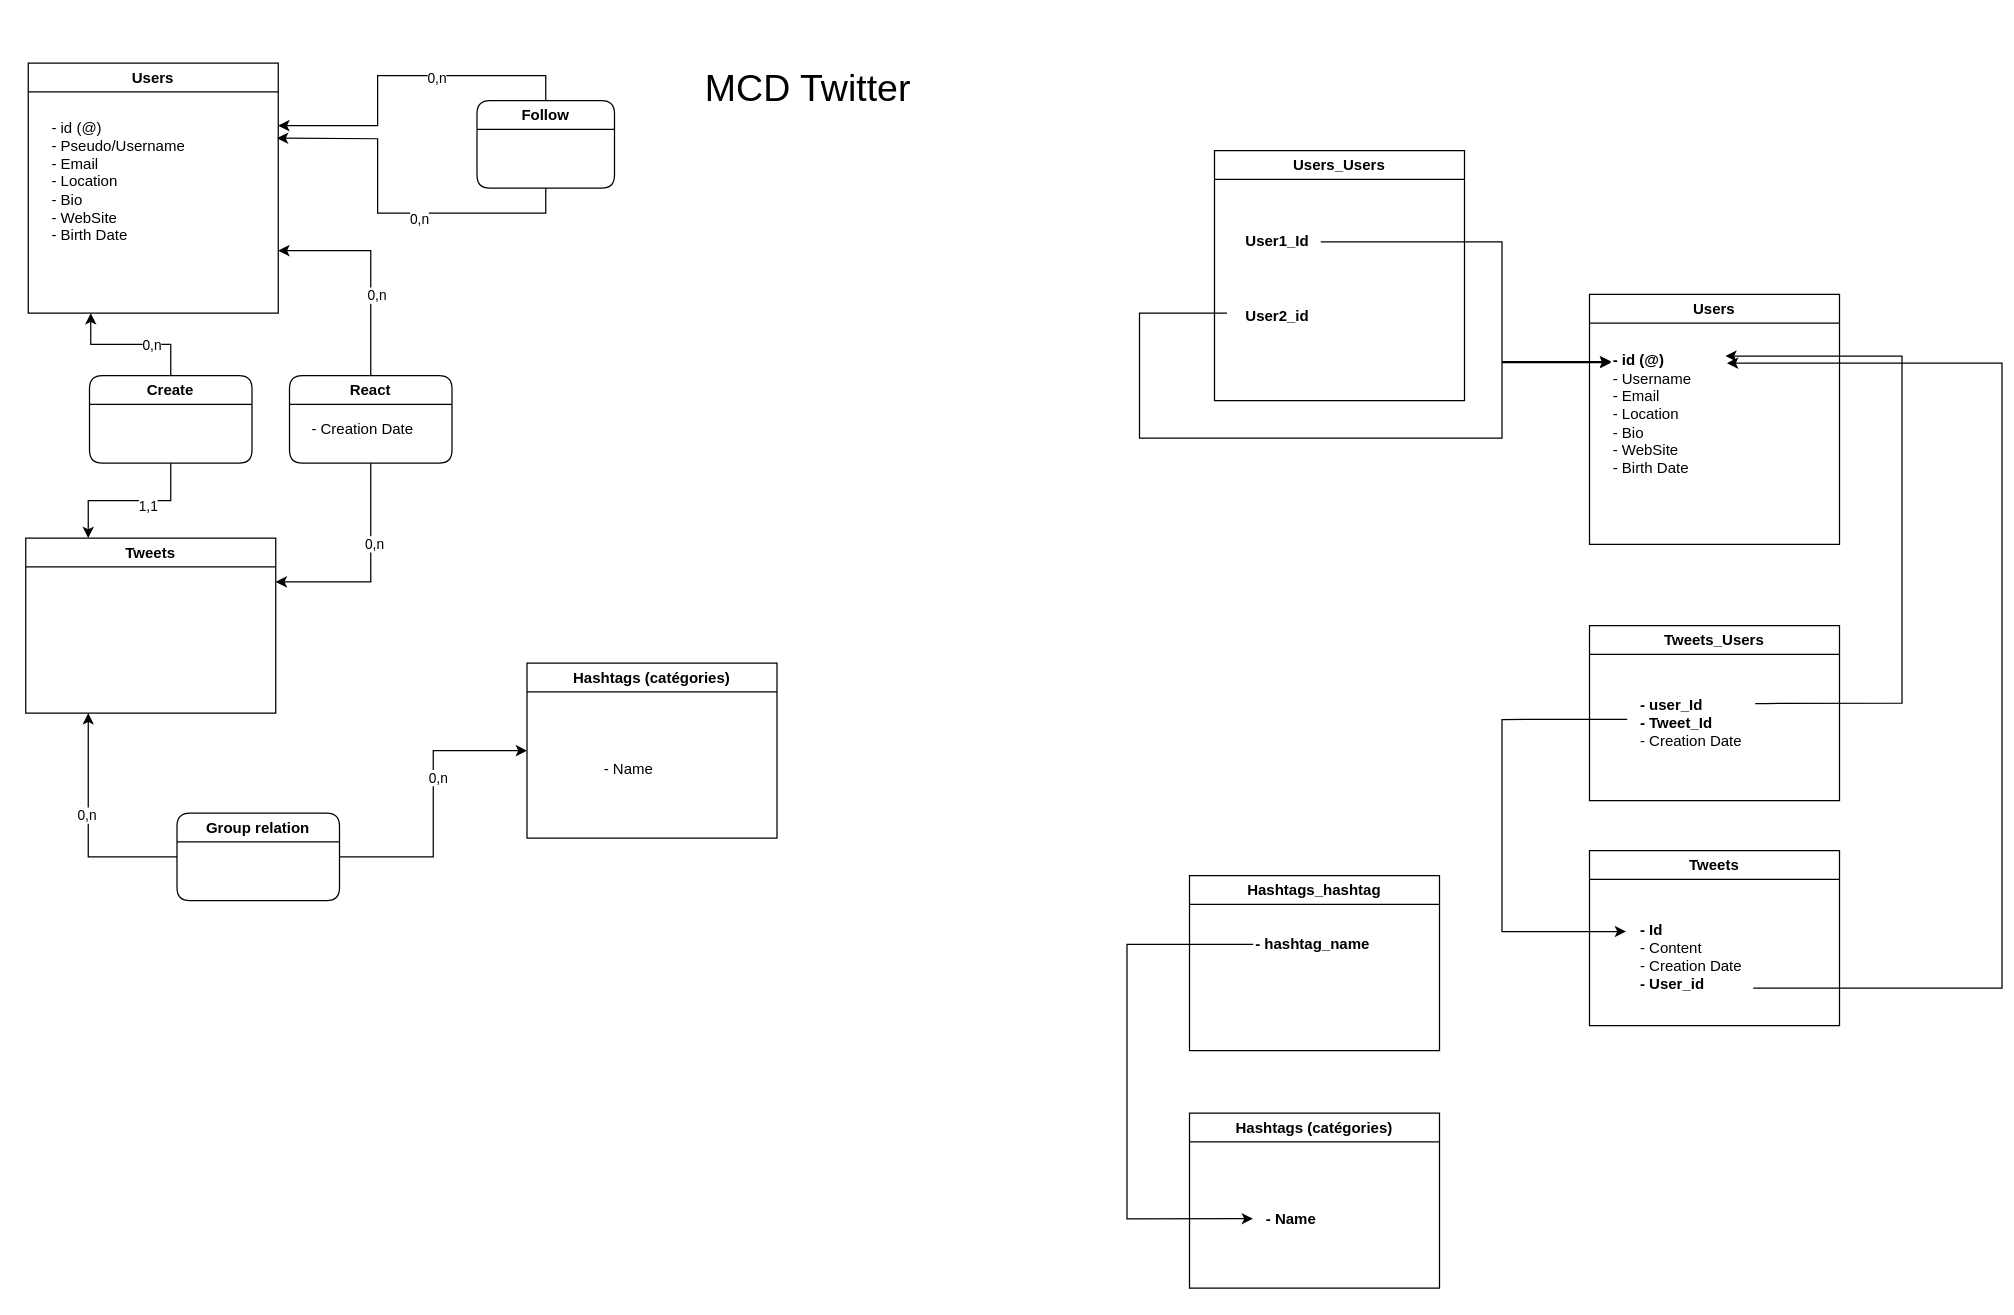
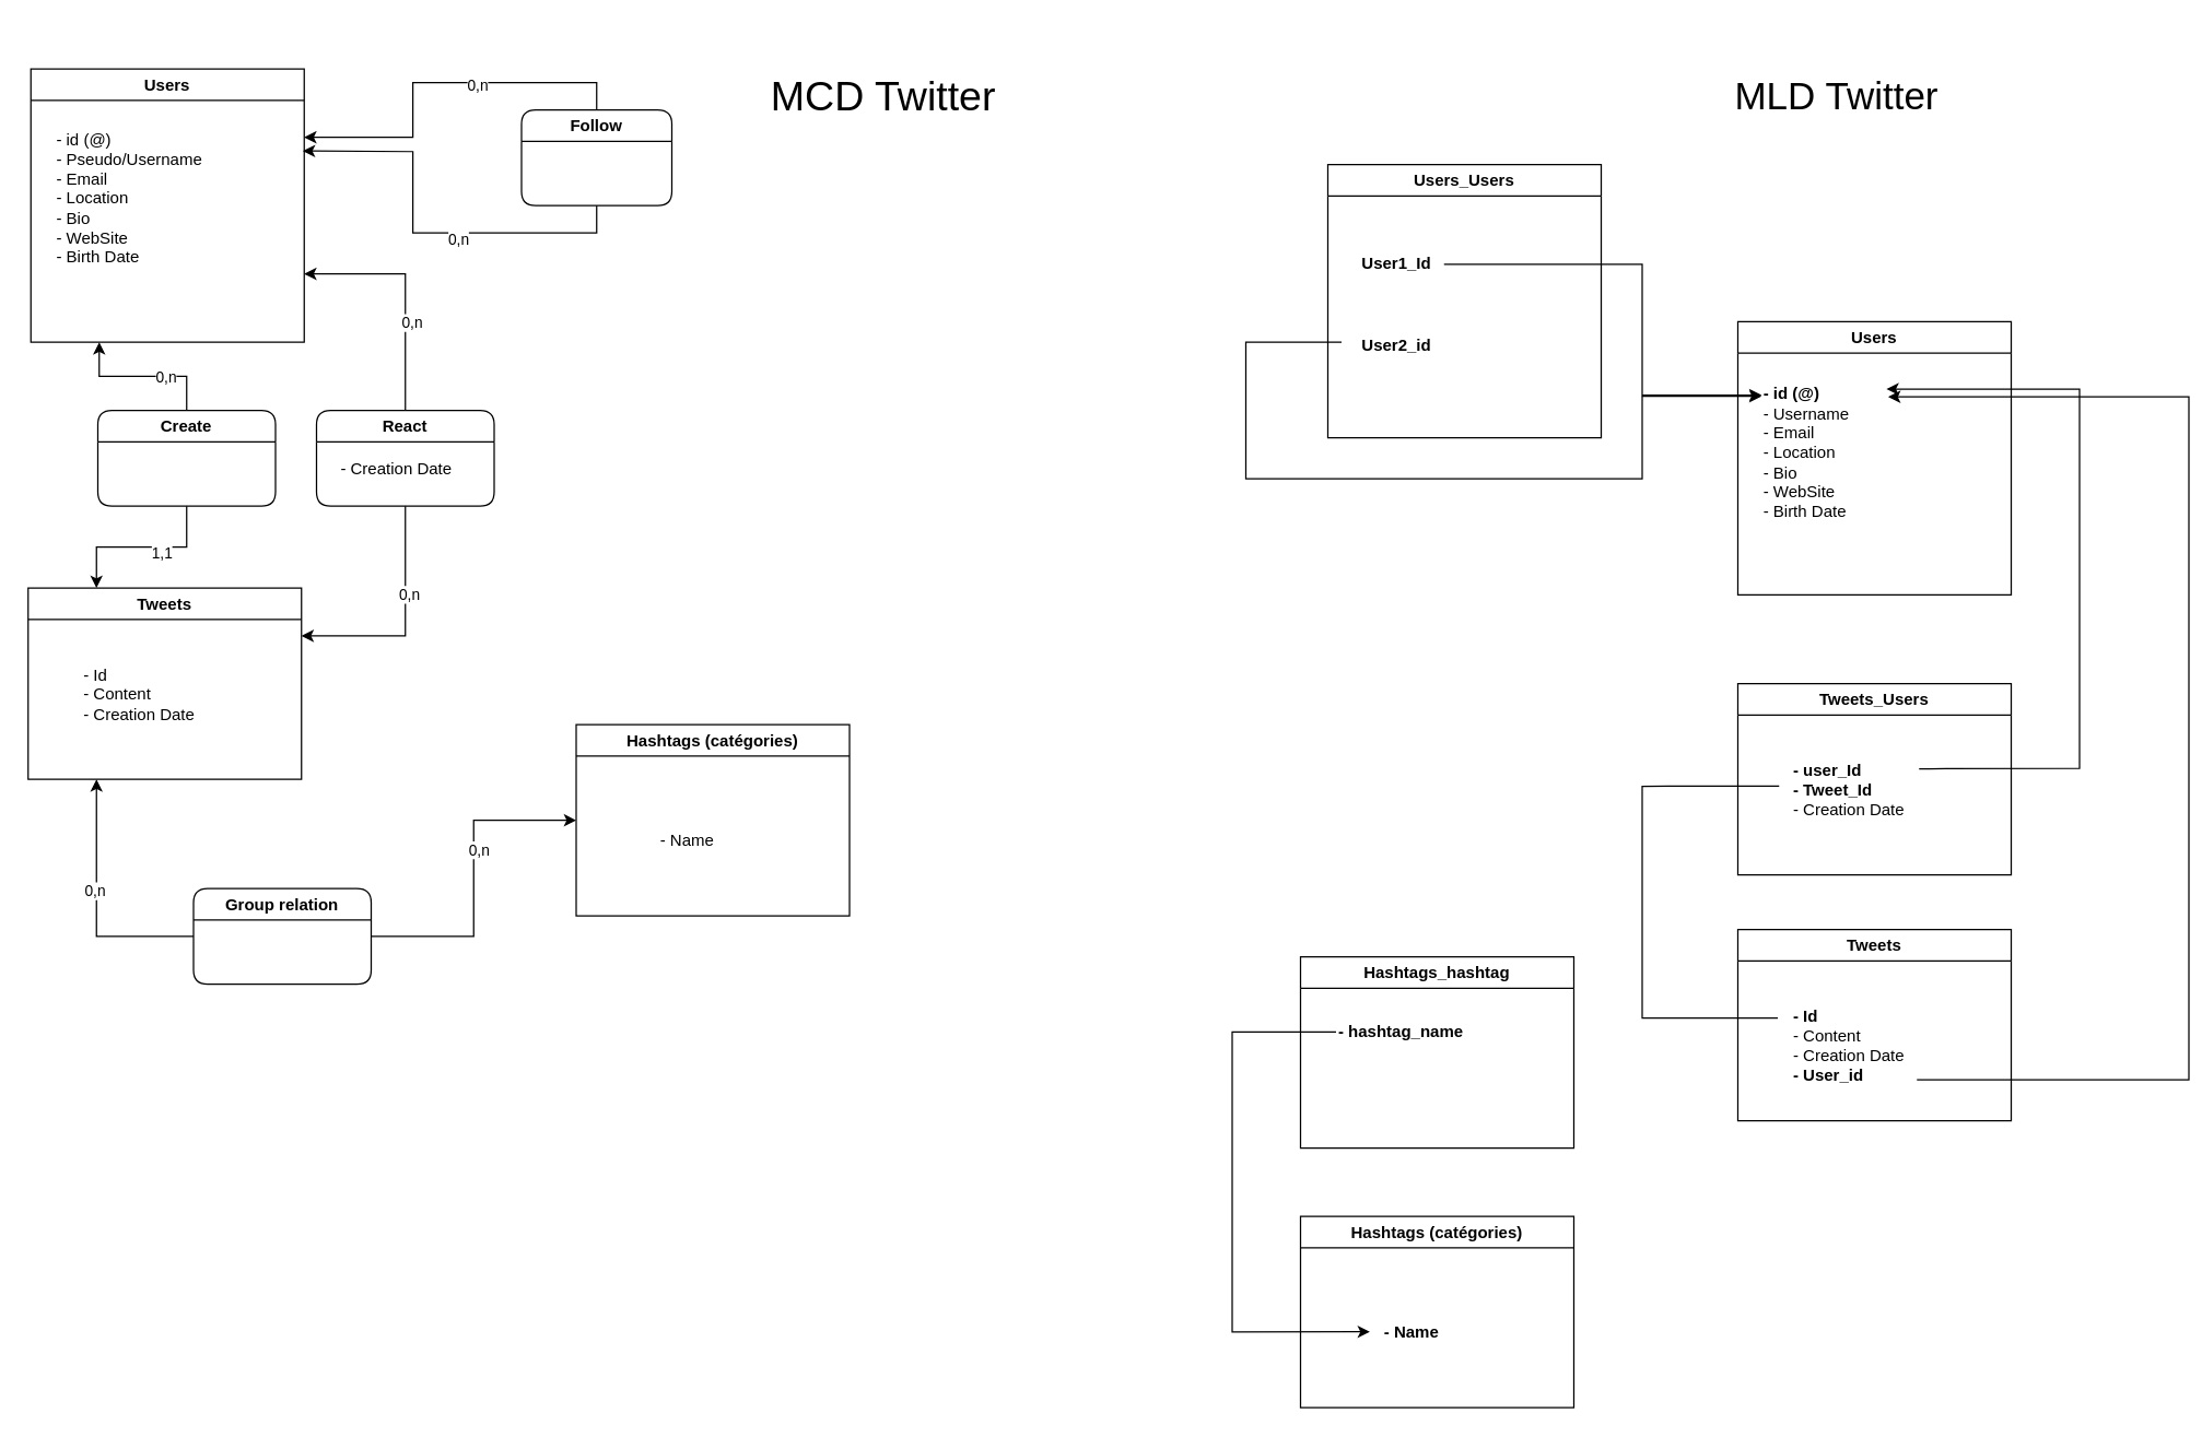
  <mxCell id="0" />
  <mxCell id="1" parent="0" />
  <mxCell id="2" value="Users" style="swimlane;whiteSpace=wrap;html=1;" parent="1" vertex="1"><mxGeometry x="22" y="50" width="200" height="200" as="geometry" /></mxCell>
  <mxCell id="3" value="&lt;div align=&quot;left&quot;&gt;- id (@)&lt;/div&gt;&lt;div align=&quot;left&quot;&gt;- Pseudo/Username&lt;/div&gt;&lt;div align=&quot;left&quot;&gt;- Email&lt;/div&gt;&lt;div align=&quot;left&quot;&gt;- Location&lt;/div&gt;&lt;div align=&quot;left&quot;&gt;- Bio&lt;/div&gt;&lt;div align=&quot;left&quot;&gt;- WebSite&lt;/div&gt;&lt;div align=&quot;left&quot;&gt;- Birth Date&lt;br&gt;&lt;/div&gt;" style="text;html=1;align=left;verticalAlign=middle;resizable=0;points=[];autosize=1;strokeColor=none;fillColor=none;" parent="2" vertex="1"><mxGeometry x="17" y="40" width="130" height="110" as="geometry" /></mxCell>
  <mxCell id="4" value="Tweets" style="swimlane;whiteSpace=wrap;html=1;" parent="1" vertex="1"><mxGeometry x="20" y="430" width="200" height="140" as="geometry" /></mxCell>
+ <mxCell id="5" value="&lt;div align=&quot;left&quot;&gt;- Id&lt;br&gt;&lt;/div&gt;&lt;div align=&quot;left&quot;&gt;- Content&lt;br&gt;&lt;/div&gt;&lt;div align=&quot;left&quot;&gt;- Creation Date&lt;/div&gt;&lt;div align=&quot;left&quot;&gt;&lt;br&gt;&lt;/div&gt;" style="text;html=1;align=center;verticalAlign=middle;resizable=0;points=[];autosize=1;strokeColor=none;fillColor=none;" parent="4" vertex="1"><mxGeometry x="31" y="50" width="100" height="70" as="geometry" /></mxCell>
  <mxCell id="6" value="" style="edgeStyle=orthogonalEdgeStyle;rounded=0;orthogonalLoop=1;jettySize=auto;html=1;entryX=0.25;entryY=0;entryDx=0;entryDy=0;" edge="1" parent="1" source="10" target="4"><mxGeometry relative="1" as="geometry" /></mxCell>
  <mxCell id="7" value="1,1" style="edgeLabel;html=1;align=center;verticalAlign=middle;resizable=0;points=[];" vertex="1" connectable="0" parent="6"><mxGeometry x="-0.222" y="4" relative="1" as="geometry"><mxPoint as="offset" /></mxGeometry></mxCell>
  <mxCell id="8" style="edgeStyle=orthogonalEdgeStyle;rounded=0;orthogonalLoop=1;jettySize=auto;html=1;exitX=0.5;exitY=0;exitDx=0;exitDy=0;entryX=0.25;entryY=1;entryDx=0;entryDy=0;" edge="1" parent="1" source="10" target="2"><mxGeometry relative="1" as="geometry" /></mxCell>
  <mxCell id="9" value="0,n" style="edgeLabel;html=1;align=center;verticalAlign=middle;resizable=0;points=[];" vertex="1" connectable="0" parent="8"><mxGeometry x="-0.281" relative="1" as="geometry"><mxPoint as="offset" /></mxGeometry></mxCell>
  <mxCell id="10" value="Create" style="swimlane;whiteSpace=wrap;html=1;rounded=1;" parent="1" vertex="1"><mxGeometry x="71" y="300" width="130" height="70" as="geometry" /></mxCell>
  <mxCell id="11" style="edgeStyle=orthogonalEdgeStyle;rounded=0;orthogonalLoop=1;jettySize=auto;html=1;exitX=0.5;exitY=1;exitDx=0;exitDy=0;entryX=1;entryY=0.25;entryDx=0;entryDy=0;" edge="1" parent="1" source="15" target="4"><mxGeometry relative="1" as="geometry" /></mxCell>
  <mxCell id="12" value="0,n" style="edgeLabel;html=1;align=center;verticalAlign=middle;resizable=0;points=[];" vertex="1" connectable="0" parent="11"><mxGeometry x="-0.252" y="2" relative="1" as="geometry"><mxPoint as="offset" /></mxGeometry></mxCell>
  <mxCell id="13" style="edgeStyle=orthogonalEdgeStyle;rounded=0;orthogonalLoop=1;jettySize=auto;html=1;exitX=0.5;exitY=0;exitDx=0;exitDy=0;entryX=1;entryY=0.75;entryDx=0;entryDy=0;" edge="1" parent="1" source="15" target="2"><mxGeometry relative="1" as="geometry" /></mxCell>
  <mxCell id="14" value="0,n" style="edgeLabel;html=1;align=center;verticalAlign=middle;resizable=0;points=[];" vertex="1" connectable="0" parent="13"><mxGeometry x="-0.253" y="-4" relative="1" as="geometry"><mxPoint as="offset" /></mxGeometry></mxCell>
  <mxCell id="15" value="React" style="swimlane;whiteSpace=wrap;html=1;rounded=1;" vertex="1" parent="1"><mxGeometry x="231" y="300" width="130" height="70" as="geometry" /></mxCell>
  <mxCell id="16" style="edgeStyle=orthogonalEdgeStyle;rounded=0;orthogonalLoop=1;jettySize=auto;html=1;entryX=1;entryY=0.25;entryDx=0;entryDy=0;exitX=0.5;exitY=0;exitDx=0;exitDy=0;" edge="1" parent="1" source="20" target="2"><mxGeometry relative="1" as="geometry" /></mxCell>
  <mxCell id="17" value="0,n" style="edgeLabel;html=1;align=center;verticalAlign=middle;resizable=0;points=[];" vertex="1" connectable="0" parent="16"><mxGeometry x="-0.211" y="1" relative="1" as="geometry"><mxPoint as="offset" /></mxGeometry></mxCell>
  <mxCell id="18" style="edgeStyle=orthogonalEdgeStyle;rounded=0;orthogonalLoop=1;jettySize=auto;html=1;exitX=0.5;exitY=1;exitDx=0;exitDy=0;" edge="1" parent="1" source="20"><mxGeometry relative="1" as="geometry"><mxPoint x="221" y="110" as="targetPoint" /></mxGeometry></mxCell>
  <mxCell id="19" value="0,n" style="edgeLabel;html=1;align=center;verticalAlign=middle;resizable=0;points=[];" vertex="1" connectable="0" parent="18"><mxGeometry x="-0.172" y="4" relative="1" as="geometry"><mxPoint as="offset" /></mxGeometry></mxCell>
  <mxCell id="20" value="Follow" style="swimlane;whiteSpace=wrap;html=1;rounded=1;" vertex="1" parent="1"><mxGeometry x="381" y="80" width="110" height="70" as="geometry" /></mxCell>
  <mxCell id="21" style="edgeStyle=orthogonalEdgeStyle;rounded=0;orthogonalLoop=1;jettySize=auto;html=1;exitX=0;exitY=0.5;exitDx=0;exitDy=0;entryX=0.25;entryY=1;entryDx=0;entryDy=0;" edge="1" parent="1" source="25" target="4"><mxGeometry relative="1" as="geometry" /></mxCell>
  <mxCell id="22" value="0,n" style="edgeLabel;html=1;align=center;verticalAlign=middle;resizable=0;points=[];" vertex="1" connectable="0" parent="21"><mxGeometry x="0.129" y="2" relative="1" as="geometry"><mxPoint as="offset" /></mxGeometry></mxCell>
  <mxCell id="23" style="edgeStyle=orthogonalEdgeStyle;rounded=0;orthogonalLoop=1;jettySize=auto;html=1;exitX=1;exitY=0.5;exitDx=0;exitDy=0;entryX=0;entryY=0.5;entryDx=0;entryDy=0;" edge="1" parent="1" source="25" target="26"><mxGeometry relative="1" as="geometry" /></mxCell>
  <mxCell id="24" value="0,n" style="edgeLabel;html=1;align=center;verticalAlign=middle;resizable=0;points=[];" vertex="1" connectable="0" parent="23"><mxGeometry x="0.183" y="-3" relative="1" as="geometry"><mxPoint as="offset" /></mxGeometry></mxCell>
  <mxCell id="25" value="Group relation" style="swimlane;whiteSpace=wrap;html=1;rounded=1;" vertex="1" parent="1"><mxGeometry x="141" y="650" width="130" height="70" as="geometry" /></mxCell>
  <mxCell id="26" value="Hashtags (catégories)" style="swimlane;whiteSpace=wrap;html=1;" vertex="1" parent="1"><mxGeometry x="421" y="530" width="200" height="140" as="geometry" /></mxCell>
  <mxCell id="27" value="- Name" style="text;html=1;align=center;verticalAlign=middle;resizable=0;points=[];autosize=1;strokeColor=none;fillColor=none;" vertex="1" parent="26"><mxGeometry x="51" y="70" width="60" height="30" as="geometry" /></mxCell>
  <mxCell id="28" value="&lt;div align=&quot;left&quot;&gt;- Creation Date&lt;/div&gt;" style="text;html=1;align=left;verticalAlign=middle;resizable=0;points=[];autosize=1;strokeColor=none;fillColor=none;" vertex="1" parent="1"><mxGeometry x="247" y="328" width="100" height="30" as="geometry" /></mxCell>
  <mxCell id="29" value="Users_Users" style="swimlane;whiteSpace=wrap;html=1;" vertex="1" parent="1"><mxGeometry x="971" y="120" width="200" height="200" as="geometry" /></mxCell>
  <mxCell id="30" value="&lt;font style=&quot;font-size: 30px;&quot;&gt;MCD Twitter&lt;/font&gt;" style="text;html=1;strokeColor=none;fillColor=none;align=center;verticalAlign=middle;whiteSpace=wrap;rounded=0;" vertex="1" parent="1"><mxGeometry x="561" y="55" width="170" height="30" as="geometry" /></mxCell>
+ <mxCell id="31" value="&lt;font style=&quot;font-size: 28px;&quot;&gt;MLD Twitter&lt;/font&gt;" style="text;html=1;strokeColor=none;fillColor=none;align=center;verticalAlign=middle;whiteSpace=wrap;rounded=0;" vertex="1" parent="1"><mxGeometry x="1256" y="20" width="175" height="100" as="geometry" /></mxCell>
  <mxCell id="32" value="Users" style="swimlane;whiteSpace=wrap;html=1;" vertex="1" parent="1"><mxGeometry x="1271" y="235" width="200" height="200" as="geometry" /></mxCell>
  <mxCell id="33" value="&lt;div align=&quot;left&quot;&gt;&lt;b&gt;- id (@)&lt;/b&gt;&lt;/div&gt;&lt;div align=&quot;left&quot;&gt;- Username&lt;/div&gt;&lt;div align=&quot;left&quot;&gt;- Email&lt;/div&gt;&lt;div align=&quot;left&quot;&gt;- Location&lt;/div&gt;&lt;div align=&quot;left&quot;&gt;- Bio&lt;/div&gt;&lt;div align=&quot;left&quot;&gt;- WebSite&lt;/div&gt;&lt;div align=&quot;left&quot;&gt;- Birth Date&lt;br&gt;&lt;/div&gt;" style="text;html=1;align=left;verticalAlign=middle;resizable=0;points=[];autosize=1;strokeColor=none;fillColor=none;" vertex="1" parent="32"><mxGeometry x="17" y="41" width="90" height="110" as="geometry" /></mxCell>
  <mxCell id="34" style="edgeStyle=orthogonalEdgeStyle;rounded=0;orthogonalLoop=1;jettySize=auto;html=1;entryX=0.004;entryY=0.116;entryDx=0;entryDy=0;entryPerimeter=0;" edge="1" parent="1" source="35" target="33"><mxGeometry relative="1" as="geometry"><Array as="points"><mxPoint x="1201" y="193" /><mxPoint x="1201" y="288" /></Array></mxGeometry></mxCell>
  <mxCell id="35" value="&lt;b&gt;User1_Id&lt;/b&gt;" style="text;html=1;align=center;verticalAlign=middle;resizable=0;points=[];autosize=1;strokeColor=none;fillColor=none;" vertex="1" parent="1"><mxGeometry x="986" y="178" width="70" height="30" as="geometry" /></mxCell>
  <mxCell id="36" style="edgeStyle=orthogonalEdgeStyle;rounded=0;orthogonalLoop=1;jettySize=auto;html=1;entryX=0.004;entryY=0.124;entryDx=0;entryDy=0;entryPerimeter=0;" edge="1" parent="1" target="33"><mxGeometry relative="1" as="geometry"><mxPoint x="981" y="250" as="sourcePoint" /><Array as="points"><mxPoint x="911" y="250" /><mxPoint x="911" y="350" /><mxPoint x="1201" y="350" /><mxPoint x="1201" y="289" /></Array></mxGeometry></mxCell>
  <mxCell id="37" value="&lt;b&gt;User2_id&lt;/b&gt;" style="text;html=1;align=center;verticalAlign=middle;resizable=0;points=[];autosize=1;strokeColor=none;fillColor=none;" vertex="1" parent="1"><mxGeometry x="986" y="238" width="70" height="30" as="geometry" /></mxCell>
  <mxCell id="38" value="Tweets_Users" style="swimlane;whiteSpace=wrap;html=1;" vertex="1" parent="1"><mxGeometry x="1271" y="500" width="200" height="140" as="geometry" /></mxCell>
  <mxCell id="39" value="&lt;div align=&quot;left&quot;&gt;&lt;b&gt;- user_Id&lt;/b&gt;&lt;br&gt;&lt;/div&gt;&lt;div align=&quot;left&quot;&gt;&lt;b&gt;- Tweet_Id&lt;/b&gt;&lt;br&gt;&lt;/div&gt;&lt;div align=&quot;left&quot;&gt;- Creation Date&lt;/div&gt;&lt;div align=&quot;left&quot;&gt;&lt;br&gt;&lt;/div&gt;" style="text;html=1;align=center;verticalAlign=middle;resizable=0;points=[];autosize=1;strokeColor=none;fillColor=none;" vertex="1" parent="38"><mxGeometry x="31" y="50" width="100" height="70" as="geometry" /></mxCell>
  <mxCell id="40" value="Tweets" style="swimlane;whiteSpace=wrap;html=1;" vertex="1" parent="1"><mxGeometry x="1271" y="680" width="200" height="140" as="geometry" /></mxCell>
  <mxCell id="41" style="edgeStyle=orthogonalEdgeStyle;rounded=0;orthogonalLoop=1;jettySize=auto;html=1;" edge="1" parent="40" source="42"><mxGeometry relative="1" as="geometry"><mxPoint x="110" y="-390" as="targetPoint" /><Array as="points"><mxPoint x="330" y="110" /><mxPoint x="330" y="-390" /><mxPoint x="110" y="-390" /></Array></mxGeometry></mxCell>
  <mxCell id="42" value="&lt;div align=&quot;left&quot;&gt;&lt;b&gt;- Id&lt;/b&gt;&lt;br&gt;&lt;/div&gt;&lt;div align=&quot;left&quot;&gt;- Content&lt;br&gt;&lt;/div&gt;&lt;div align=&quot;left&quot;&gt;- Creation Date&lt;/div&gt;&lt;div align=&quot;left&quot;&gt;&lt;b&gt;- User_id&lt;/b&gt;&lt;br&gt;&lt;/div&gt;" style="text;html=1;align=center;verticalAlign=middle;resizable=0;points=[];autosize=1;strokeColor=none;fillColor=none;" vertex="1" parent="40"><mxGeometry x="31" y="50" width="100" height="70" as="geometry" /></mxCell>
  <mxCell id="43" style="edgeStyle=orthogonalEdgeStyle;rounded=0;orthogonalLoop=1;jettySize=auto;html=1;entryX=1.019;entryY=0.076;entryDx=0;entryDy=0;entryPerimeter=0;exitX=1.016;exitY=0.176;exitDx=0;exitDy=0;exitPerimeter=0;" edge="1" parent="1" source="39" target="33"><mxGeometry relative="1" as="geometry"><Array as="points"><mxPoint x="1411" y="562" /><mxPoint x="1521" y="562" /><mxPoint x="1521" y="284" /></Array></mxGeometry></mxCell>
- <mxCell id="44" style="edgeStyle=orthogonalEdgeStyle;rounded=0;orthogonalLoop=1;jettySize=auto;html=1;entryX=-0.018;entryY=0.21;entryDx=0;entryDy=0;entryPerimeter=0;exitX=-0.008;exitY=0.358;exitDx=0;exitDy=0;exitPerimeter=0;" edge="1" parent="1" source="39" target="42"><mxGeometry relative="1" as="geometry"><mxPoint x="1300" y="580" as="sourcePoint" /><Array as="points"><mxPoint x="1201" y="575" /><mxPoint x="1201" y="745" /></Array></mxGeometry></mxCell>
+ <mxCell id="44" style="edgeStyle=orthogonalEdgeStyle;rounded=0;orthogonalLoop=1;jettySize=auto;html=1;entryX=-0.018;entryY=0.21;entryDx=0;entryDy=0;entryPerimeter=0;exitX=-0.008;exitY=0.358;exitDx=0;exitDy=0;exitPerimeter=0;endArrow=none;" edge="1" parent="1" source="39" target="42"><mxGeometry relative="1" as="geometry"><mxPoint x="1300" y="580" as="sourcePoint" /><Array as="points"><mxPoint x="1201" y="575" /><mxPoint x="1201" y="745" /></Array></mxGeometry></mxCell>
  <mxCell id="45" value="Hashtags (catégories)" style="swimlane;whiteSpace=wrap;html=1;" vertex="1" parent="1"><mxGeometry x="951" y="890" width="200" height="140" as="geometry" /></mxCell>
  <mxCell id="46" value="&lt;b&gt;- Name&lt;/b&gt;" style="text;html=1;align=center;verticalAlign=middle;resizable=0;points=[];autosize=1;strokeColor=none;fillColor=none;" vertex="1" parent="45"><mxGeometry x="51" y="70" width="60" height="30" as="geometry" /></mxCell>
  <mxCell id="47" value="Hashtags_hashtag" style="swimlane;whiteSpace=wrap;html=1;startSize=23;" vertex="1" parent="1"><mxGeometry x="951" y="700" width="200" height="140" as="geometry" /></mxCell>
- <mxCell id="48" value="&lt;div align=&quot;left&quot;&gt;&lt;b&gt;- hashtag_name&lt;/b&gt;&lt;/div&gt;" style="text;html=1;align=left;verticalAlign=middle;resizable=0;points=[];autosize=1;strokeColor=none;fillColor=none;" vertex="1" parent="47"><mxGeometry x="51" y="40" width="110" height="30" as="geometry" /></mxCell>
+ <mxCell id="48" value="&lt;div align=&quot;left&quot;&gt;&lt;b&gt;- hashtag_name&lt;/b&gt;&lt;/div&gt;" style="text;html=1;align=left;verticalAlign=middle;resizable=0;points=[];autosize=1;strokeColor=none;fillColor=none;" vertex="1" parent="47"><mxGeometry x="26" y="40" width="110" height="30" as="geometry" /></mxCell>
  <mxCell id="49" style="edgeStyle=orthogonalEdgeStyle;rounded=0;orthogonalLoop=1;jettySize=auto;html=1;entryX=-0.004;entryY=0.483;entryDx=0;entryDy=0;entryPerimeter=0;" edge="1" parent="1" source="48" target="46"><mxGeometry relative="1" as="geometry"><Array as="points"><mxPoint x="901" y="755" /><mxPoint x="901" y="975" /></Array></mxGeometry></mxCell>
